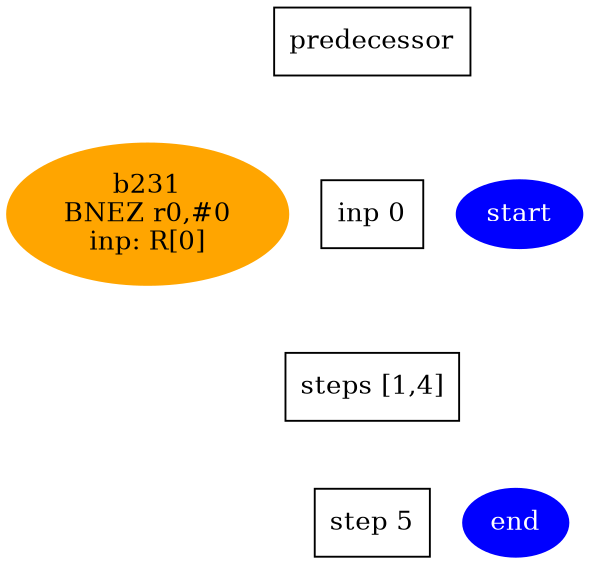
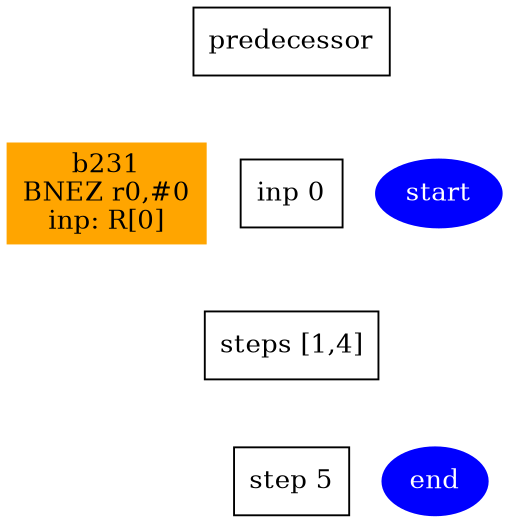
  digraph {
    node [shape=box]
    edge [style=invis weight=9000]
-   n1 [color=orange fontcolor=black label="b231\nBNEZ r0,#0\ninp: R[0]" style=filled shape=""]
+   n1 [color=orange fontcolor=black label="b231\nBNEZ r0,#0\ninp: R[0]" style=filled]
    n2 [label="inp 0"]
    n3 [color=blue fontcolor=white label=start style=filled shape=""]
    n4 [color=blue fontcolor=white label=end style=filled shape=""]
    n5 [label="step 5"]
    n6 [label="steps [1,4]"]
    n7 [label=predecessor]
    subgraph sub_1 {
      rank=same
      n1
      n2
    }
    subgraph sub_2 {
      rank=same
      n2
      n3
    }
    subgraph sub_3 {
      rank=same
      n4
      n5
    }
    n2 -> n6
    n6 -> n5
    n7 -> n2
  }
